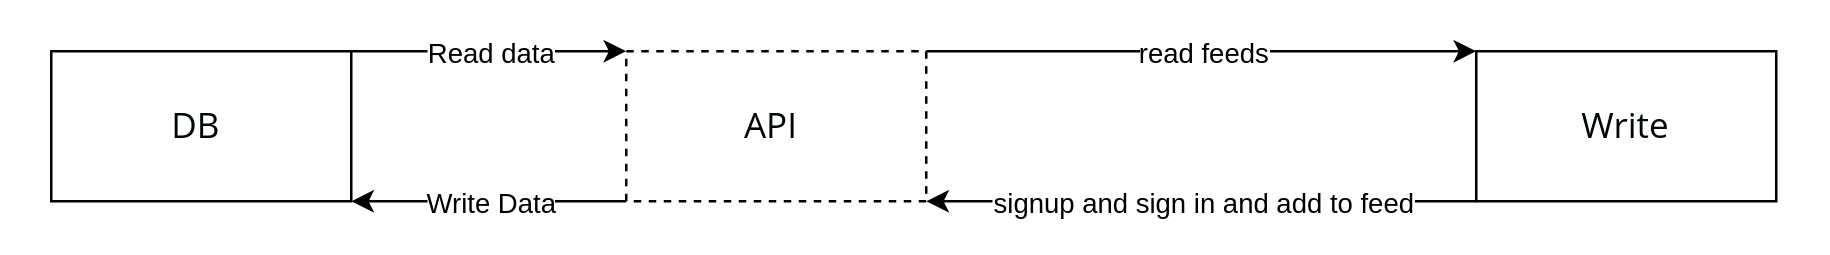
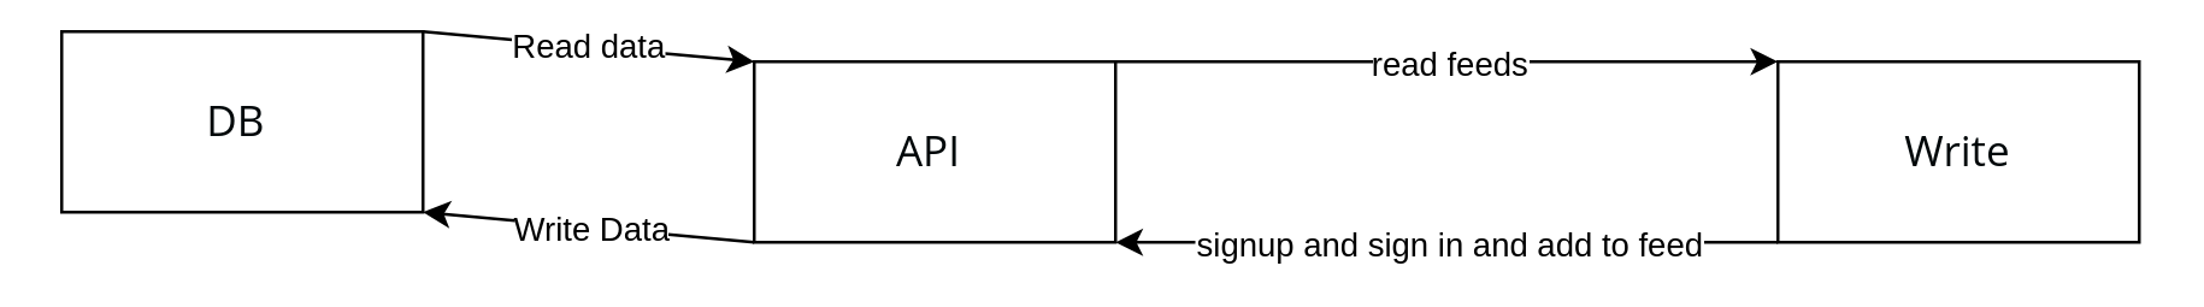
  <mxCell id="0" />
  <mxCell id="1" parent="0" />
- <mxCell id="2" value="&lt;span style=&quot;color: rgb(0 , 7 , 9) ; font-family: &amp;#34;open sans&amp;#34; , sans-serif ; font-size: 14px ; text-align: left ; background-color: rgb(255 , 255 , 255)&quot;&gt;DB&amp;nbsp;&lt;/span&gt;" style="rounded=0;whiteSpace=wrap;html=1;" vertex="1" parent="1"><mxGeometry x="20" y="20" width="120" height="60" as="geometry" /></mxCell>
- <mxCell id="3" value="&lt;span style=&quot;color: rgb(0 , 7 , 9) ; font-family: &amp;#34;open sans&amp;#34; , sans-serif ; font-size: 14px ; text-align: left ; background-color: rgb(255 , 255 , 255)&quot;&gt;API&amp;nbsp;&lt;/span&gt;" style="rounded=0;whiteSpace=wrap;html=1;dashed=1;" vertex="1" parent="1"><mxGeometry x="250" y="20" width="120" height="60" as="geometry" /></mxCell>
+ <mxCell id="2" value="&lt;span style=&quot;color: rgb(0 , 7 , 9) ; font-family: &amp;#34;open sans&amp;#34; , sans-serif ; font-size: 14px ; text-align: left ; background-color: rgb(255 , 255 , 255)&quot;&gt;DB&amp;nbsp;&lt;/span&gt;" style="rounded=0;whiteSpace=wrap;html=1;" vertex="1" parent="1"><mxGeometry x="20" y="10" width="120" height="60" as="geometry" /></mxCell>
+ <mxCell id="3" value="&lt;span style=&quot;color: rgb(0 , 7 , 9) ; font-family: &amp;#34;open sans&amp;#34; , sans-serif ; font-size: 14px ; text-align: left ; background-color: rgb(255 , 255 , 255)&quot;&gt;API&amp;nbsp;&lt;/span&gt;" style="rounded=0;whiteSpace=wrap;html=1;" vertex="1" parent="1"><mxGeometry x="250" y="20" width="120" height="60" as="geometry" /></mxCell>
  <mxCell id="4" value="&lt;span style=&quot;color: rgb(0 , 7 , 9) ; font-family: &amp;#34;open sans&amp;#34; , sans-serif ; font-size: 14px ; text-align: left ; background-color: rgb(255 , 255 , 255)&quot;&gt;Write&lt;/span&gt;" style="rounded=0;whiteSpace=wrap;html=1;" vertex="1" parent="1"><mxGeometry x="590" y="20" width="120" height="60" as="geometry" /></mxCell>
  <mxCell id="5" value="" style="endArrow=classic;html=1;rounded=0;entryX=1;entryY=1;entryDx=0;entryDy=0;exitX=0;exitY=1;exitDx=0;exitDy=0;" edge="1" parent="1" source="3" target="2"><mxGeometry relative="1" as="geometry"><mxPoint x="260" y="160" as="sourcePoint" /><mxPoint x="360" y="160" as="targetPoint" /></mxGeometry></mxCell>
  <mxCell id="6" value="Write Data" style="edgeLabel;resizable=0;html=1;align=center;verticalAlign=middle;" connectable="0" vertex="1" parent="5"><mxGeometry relative="1" as="geometry" /></mxCell>
  <mxCell id="7" value="" style="endArrow=classic;html=1;rounded=0;entryX=0;entryY=0;entryDx=0;entryDy=0;exitX=1;exitY=0;exitDx=0;exitDy=0;" edge="1" parent="1" source="2" target="3"><mxGeometry relative="1" as="geometry"><mxPoint x="250" y="-20" as="sourcePoint" /><mxPoint x="140" y="-20" as="targetPoint" /></mxGeometry></mxCell>
  <mxCell id="8" value="Read data" style="edgeLabel;resizable=0;html=1;align=center;verticalAlign=middle;" connectable="0" vertex="1" parent="7"><mxGeometry relative="1" as="geometry" /></mxCell>
  <mxCell id="9" value="" style="endArrow=classic;html=1;rounded=0;entryX=0;entryY=0;entryDx=0;entryDy=0;exitX=1;exitY=0;exitDx=0;exitDy=0;" edge="1" parent="1" source="3" target="4"><mxGeometry relative="1" as="geometry"><mxPoint x="260" y="160" as="sourcePoint" /><mxPoint x="360" y="160" as="targetPoint" /></mxGeometry></mxCell>
  <mxCell id="10" value="read feeds" style="edgeLabel;resizable=0;html=1;align=center;verticalAlign=middle;" connectable="0" vertex="1" parent="9"><mxGeometry relative="1" as="geometry" /></mxCell>
  <mxCell id="11" value="" style="endArrow=classic;html=1;rounded=0;entryX=1;entryY=1;entryDx=0;entryDy=0;exitX=0;exitY=1;exitDx=0;exitDy=0;" edge="1" parent="1" source="4" target="3"><mxGeometry relative="1" as="geometry"><mxPoint x="380" y="100" as="sourcePoint" /><mxPoint x="480" y="100" as="targetPoint" /></mxGeometry></mxCell>
  <mxCell id="12" value="signup and sign in and add to feed" style="edgeLabel;resizable=0;html=1;align=center;verticalAlign=middle;" connectable="0" vertex="1" parent="11"><mxGeometry relative="1" as="geometry" /></mxCell>
